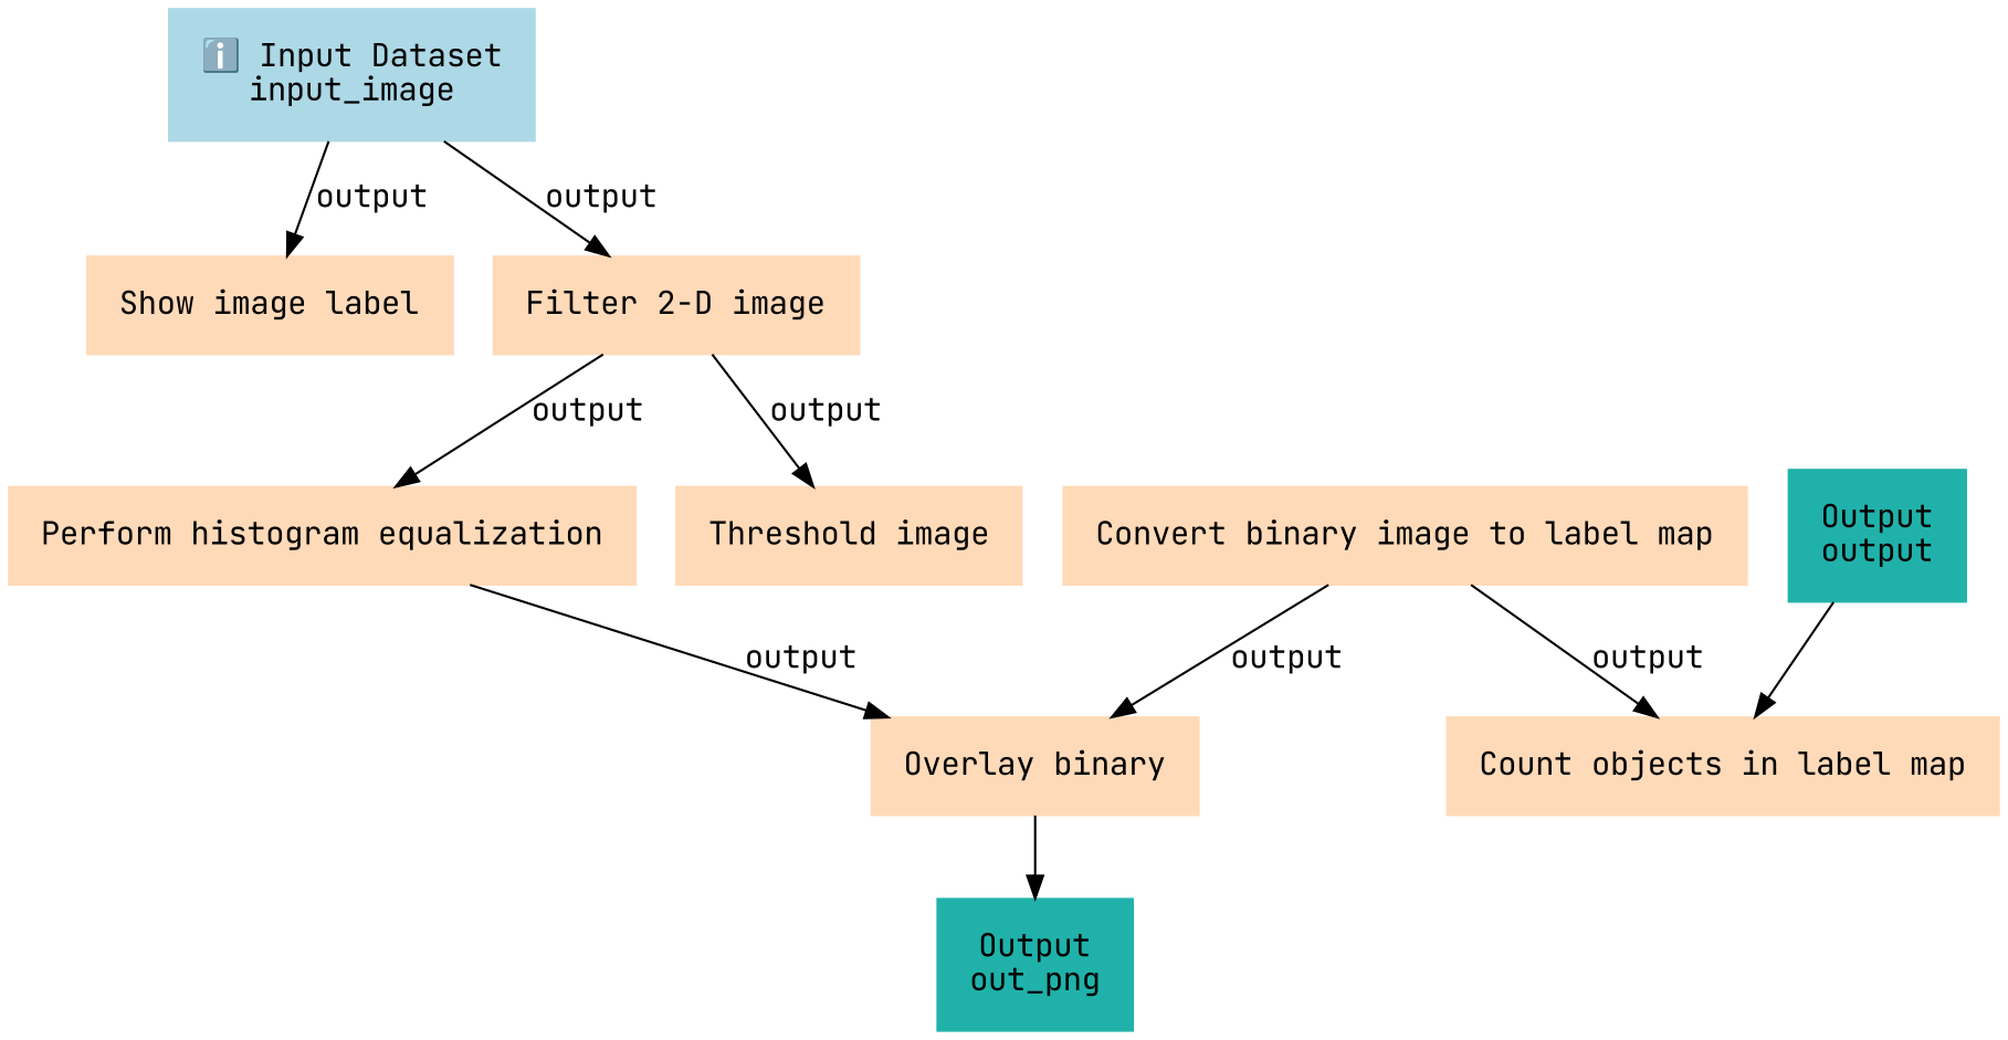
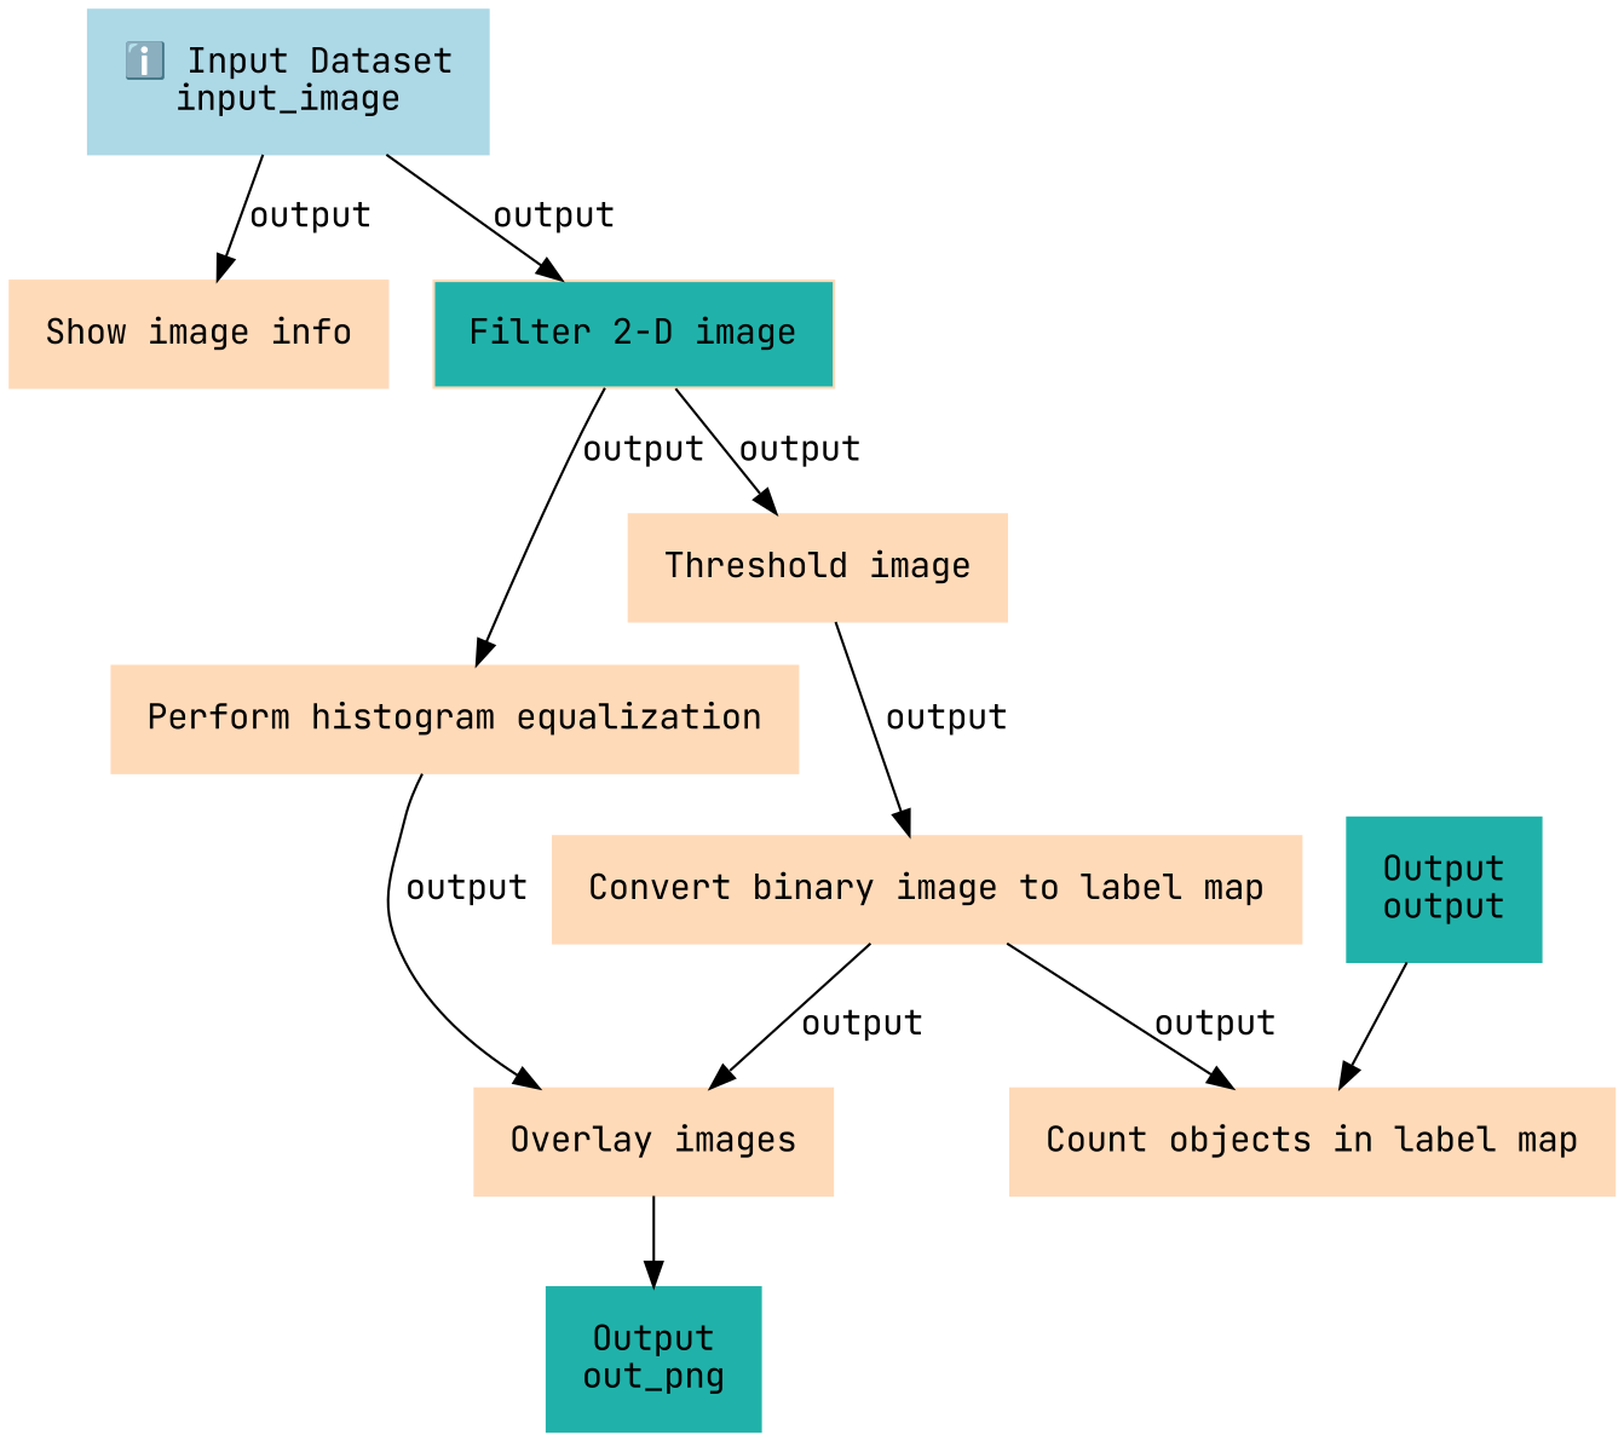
  digraph {
    fontname="JetBrains Mono"
    node [color=peachpuff fontname="JetBrains Mono" margin="0.2,0.2" shape=box style=filled]
    edge [fontname="JetBrains Mono"]
    n1 [color=lightblue label="ℹ️ Input Dataset\ninput_image"]
-   n2 [label="Show image label"]
-   n3 [label="Filter 2-D image"]
+   n2 [label="Show image info"]
+   n3 [label="Filter 2-D image" fillcolor=lightseagreen]
    n4 [label="Perform histogram equalization"]
    n5 [label="Threshold image"]
-   n6 [label="Overlay binary"]
+   n6 [label="Overlay images"]
    n7 [label="Convert binary image to label map"]
    n8 [color=lightseagreen label="Output\nout_png"]
    n9 [label="Count objects in label map"]
    n10 [color=lightseagreen label="Output\noutput"]
    n1 -> n2 [label=output]
    n1 -> n3 [label=output]
    n3 -> n4 [label=output]
    n3 -> n5 [label=output]
    n4 -> n6 [label=output]
+   n5 -> n7 [label=output]
    n6 -> n8
    n7 -> n6 [label=output]
    n7 -> n9 [label=output]
    n10 -> n9
  }
